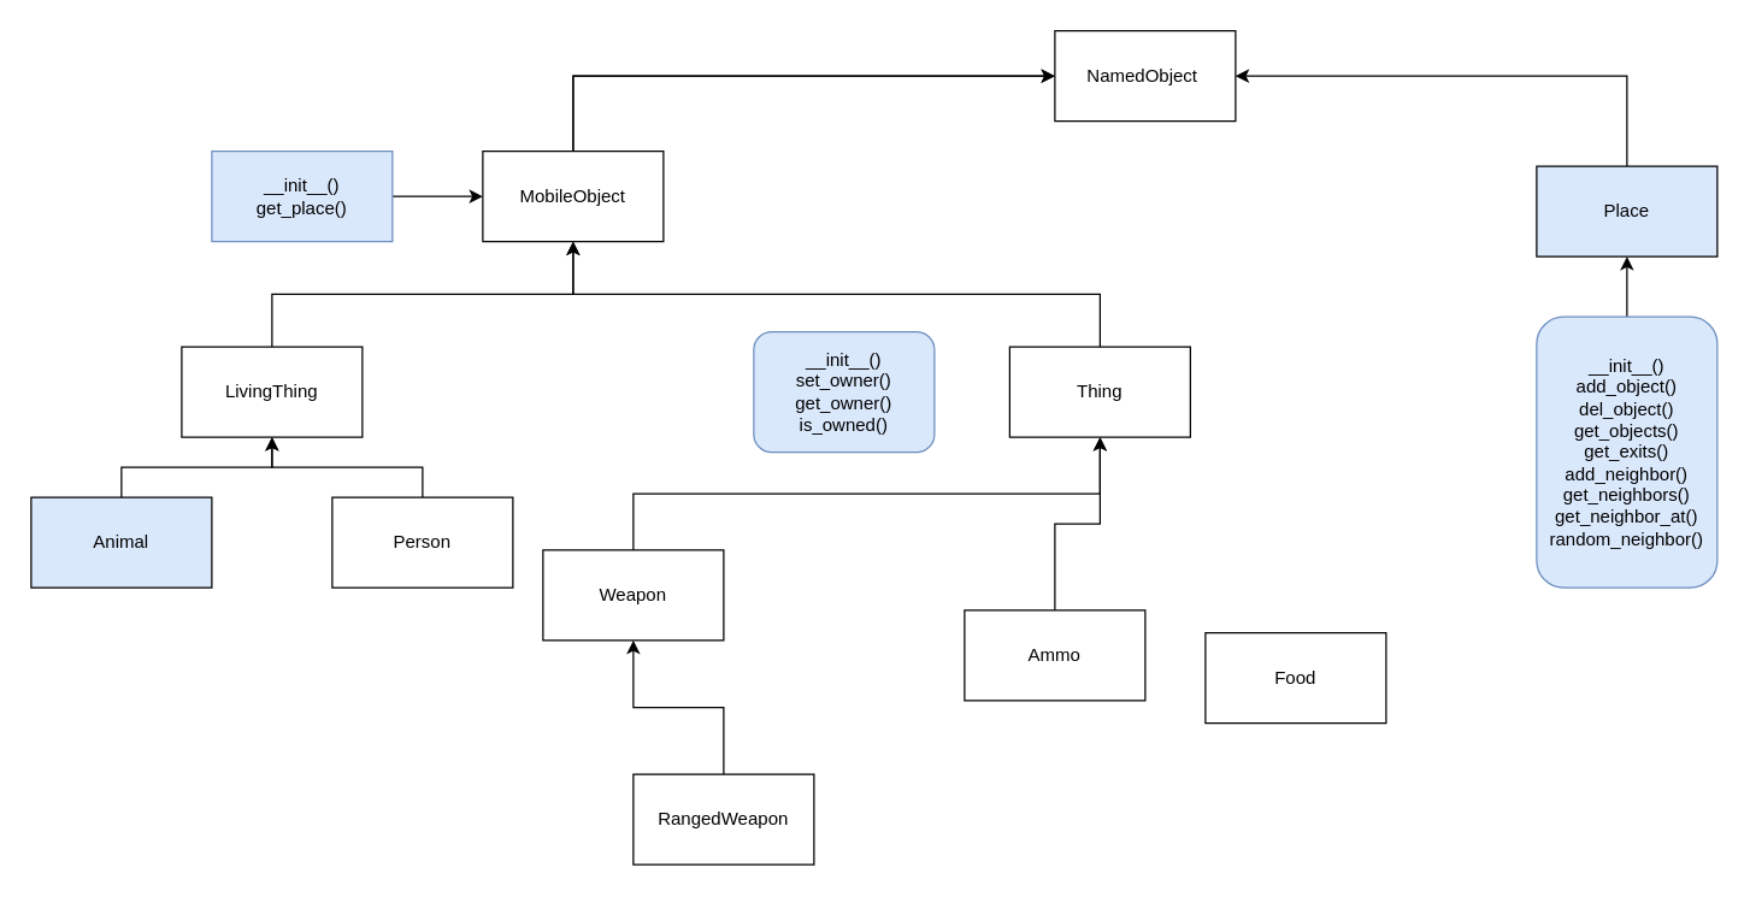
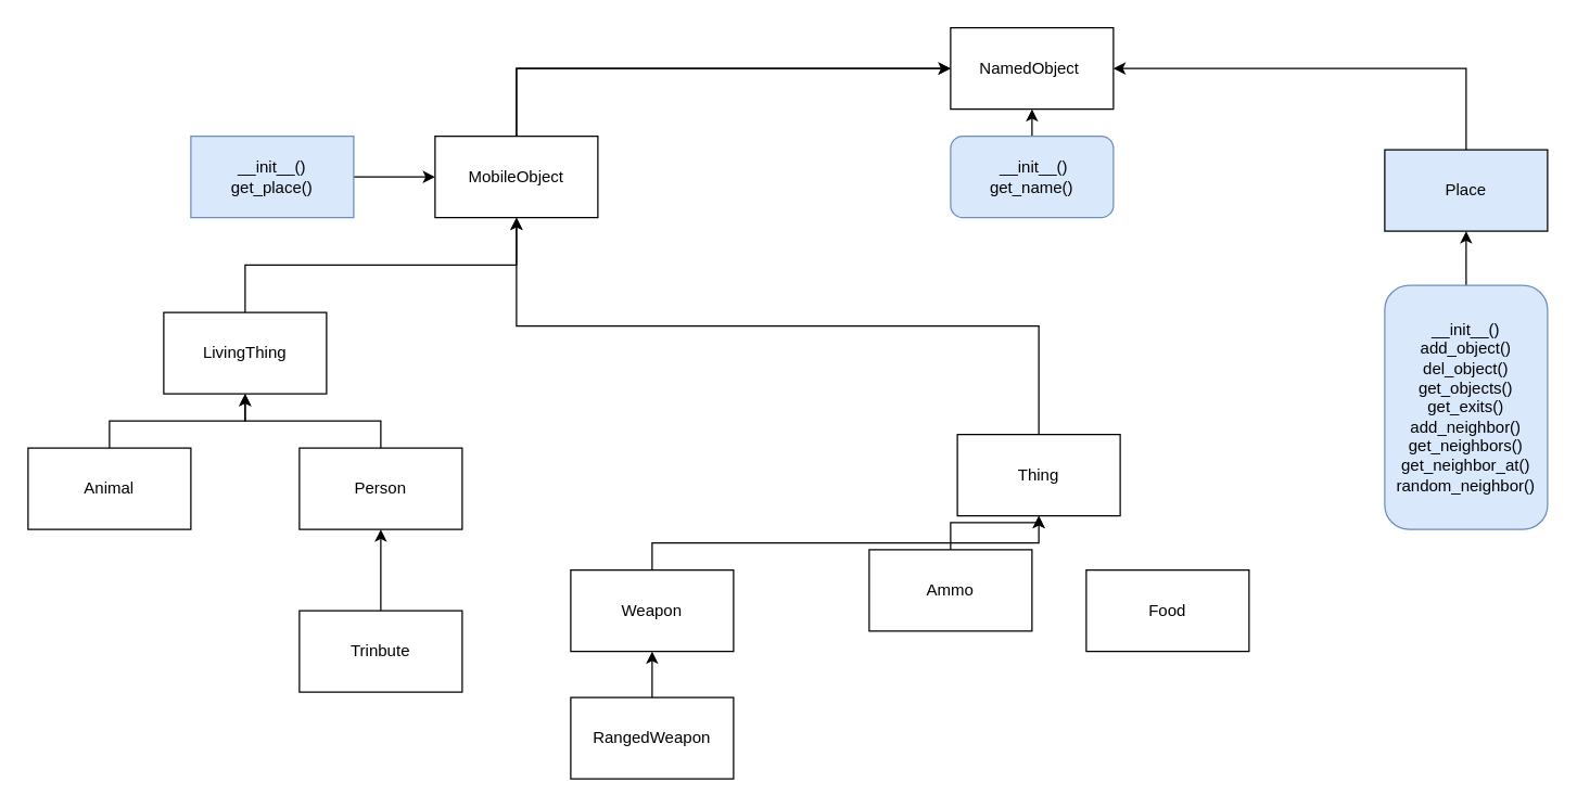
  <mxCell id="0" />
  <mxCell id="1" parent="0" />
  <mxCell id="2" value="NamedObject&amp;nbsp;" style="rounded=0;whiteSpace=wrap;html=1;" vertex="1" parent="1"><mxGeometry x="700" y="20" width="120" height="60" as="geometry" /></mxCell>
  <mxCell id="3" style="edgeStyle=orthogonalEdgeStyle;rounded=0;orthogonalLoop=1;jettySize=auto;html=1;exitX=0.5;exitY=0;exitDx=0;exitDy=0;entryX=1;entryY=0.5;entryDx=0;entryDy=0;" edge="1" parent="1" source="4" target="2"><mxGeometry relative="1" as="geometry" /></mxCell>
  <mxCell id="4" value="Place" style="rounded=0;whiteSpace=wrap;html=1;fillColor=#dae8fc;" vertex="1" parent="1"><mxGeometry x="1020" y="110" width="120" height="60" as="geometry" /></mxCell>
  <mxCell id="5" style="edgeStyle=orthogonalEdgeStyle;rounded=0;orthogonalLoop=1;jettySize=auto;html=1;exitX=0.5;exitY=0;exitDx=0;exitDy=0;entryX=0;entryY=0.5;entryDx=0;entryDy=0;" edge="1" parent="1" source="7" target="2"><mxGeometry relative="1" as="geometry" /></mxCell>
  <mxCell id="6" style="edgeStyle=orthogonalEdgeStyle;rounded=0;orthogonalLoop=1;jettySize=auto;html=1;exitX=0.5;exitY=0;exitDx=0;exitDy=0;entryX=0;entryY=0.5;entryDx=0;entryDy=0;" edge="1" parent="1" source="7" target="2"><mxGeometry relative="1" as="geometry" /></mxCell>
  <mxCell id="7" value="MobileObject" style="rounded=0;whiteSpace=wrap;html=1;" vertex="1" parent="1"><mxGeometry x="320" y="100" width="120" height="60" as="geometry" /></mxCell>
  <mxCell id="8" style="edgeStyle=orthogonalEdgeStyle;rounded=0;orthogonalLoop=1;jettySize=auto;html=1;exitX=0.5;exitY=0;exitDx=0;exitDy=0;entryX=0.5;entryY=1;entryDx=0;entryDy=0;" edge="1" parent="1" source="9" target="7"><mxGeometry relative="1" as="geometry" /></mxCell>
- <mxCell id="9" value="Thing" style="rounded=0;whiteSpace=wrap;html=1;" vertex="1" parent="1"><mxGeometry x="670" y="230" width="120" height="60" as="geometry" /></mxCell>
+ <mxCell id="9" value="Thing" style="rounded=0;whiteSpace=wrap;html=1;" vertex="1" parent="1"><mxGeometry x="705" y="320" width="120" height="60" as="geometry" /></mxCell>
  <mxCell id="10" style="edgeStyle=orthogonalEdgeStyle;rounded=0;orthogonalLoop=1;jettySize=auto;html=1;exitX=0.5;exitY=0;exitDx=0;exitDy=0;entryX=0.5;entryY=1;entryDx=0;entryDy=0;" edge="1" parent="1" source="11" target="7"><mxGeometry relative="1" as="geometry" /></mxCell>
  <mxCell id="11" value="LivingThing" style="rounded=0;whiteSpace=wrap;html=1;" vertex="1" parent="1"><mxGeometry x="120" y="230" width="120" height="60" as="geometry" /></mxCell>
  <mxCell id="12" style="edgeStyle=orthogonalEdgeStyle;rounded=0;orthogonalLoop=1;jettySize=auto;html=1;exitX=0.5;exitY=0;exitDx=0;exitDy=0;entryX=0.5;entryY=1;entryDx=0;entryDy=0;" edge="1" parent="1" source="13" target="11"><mxGeometry relative="1" as="geometry" /></mxCell>
  <mxCell id="13" value="Person" style="rounded=0;whiteSpace=wrap;html=1;" vertex="1" parent="1"><mxGeometry x="220" y="330" width="120" height="60" as="geometry" /></mxCell>
  <mxCell id="14" style="edgeStyle=orthogonalEdgeStyle;rounded=0;orthogonalLoop=1;jettySize=auto;html=1;exitX=0.5;exitY=0;exitDx=0;exitDy=0;entryX=0.5;entryY=1;entryDx=0;entryDy=0;" edge="1" parent="1" source="15" target="9"><mxGeometry relative="1" as="geometry" /></mxCell>
- <mxCell id="15" value="Weapon" style="rounded=0;whiteSpace=wrap;html=1;" vertex="1" parent="1"><mxGeometry x="360" y="365" width="120" height="60" as="geometry" /></mxCell>
+ <mxCell id="15" value="Weapon" style="rounded=0;whiteSpace=wrap;html=1;" vertex="1" parent="1"><mxGeometry x="420" y="420" width="120" height="60" as="geometry" /></mxCell>
  <mxCell id="16" style="edgeStyle=orthogonalEdgeStyle;rounded=0;orthogonalLoop=1;jettySize=auto;html=1;exitX=0.5;exitY=0;exitDx=0;exitDy=0;entryX=0.5;entryY=1;entryDx=0;entryDy=0;" edge="1" parent="1" source="17" target="9"><mxGeometry relative="1" as="geometry" /></mxCell>
  <mxCell id="17" value="Ammo" style="rounded=0;whiteSpace=wrap;html=1;" vertex="1" parent="1"><mxGeometry x="640" y="405" width="120" height="60" as="geometry" /></mxCell>
  <mxCell id="18" style="edgeStyle=orthogonalEdgeStyle;rounded=0;orthogonalLoop=1;jettySize=auto;html=1;exitX=0.5;exitY=0;exitDx=0;exitDy=0;" edge="1" parent="1" source="19" target="15"><mxGeometry relative="1" as="geometry" /></mxCell>
  <mxCell id="19" value="RangedWeapon" style="rounded=0;whiteSpace=wrap;html=1;" vertex="1" parent="1"><mxGeometry x="420" y="514" width="120" height="60" as="geometry" /></mxCell>
  <mxCell id="20" value="Food" style="rounded=0;whiteSpace=wrap;html=1;" vertex="1" parent="1"><mxGeometry x="800" y="420" width="120" height="60" as="geometry" /></mxCell>
  <mxCell id="21" style="edgeStyle=orthogonalEdgeStyle;rounded=0;orthogonalLoop=1;jettySize=auto;html=1;exitX=0.5;exitY=0;exitDx=0;exitDy=0;" edge="1" parent="1" source="22" target="11"><mxGeometry relative="1" as="geometry" /></mxCell>
- <mxCell id="22" value="Animal" style="rounded=0;whiteSpace=wrap;html=1;fillColor=#dae8fc;" vertex="1" parent="1"><mxGeometry x="20" y="330" width="120" height="60" as="geometry" /></mxCell>
+ <mxCell id="22" value="Animal" style="rounded=0;whiteSpace=wrap;html=1;" vertex="1" parent="1"><mxGeometry x="20" y="330" width="120" height="60" as="geometry" /></mxCell>
+ <mxCell id="23" style="edgeStyle=orthogonalEdgeStyle;rounded=0;orthogonalLoop=1;jettySize=auto;html=1;exitX=0.5;exitY=0;exitDx=0;exitDy=0;entryX=0.5;entryY=1;entryDx=0;entryDy=0;" edge="1" parent="1" source="24" target="13"><mxGeometry relative="1" as="geometry" /></mxCell>
+ <mxCell id="24" value="Trinbute" style="rounded=0;whiteSpace=wrap;html=1;" vertex="1" parent="1"><mxGeometry x="220" y="450" width="120" height="60" as="geometry" /></mxCell>
+ <mxCell id="25" style="edgeStyle=orthogonalEdgeStyle;rounded=0;orthogonalLoop=1;jettySize=auto;html=1;exitX=0.5;exitY=0;exitDx=0;exitDy=0;entryX=0.5;entryY=1;entryDx=0;entryDy=0;" edge="1" parent="1" source="26" target="2"><mxGeometry relative="1" as="geometry" /></mxCell>
+ <mxCell id="26" value="&amp;nbsp;__init__()&lt;br&gt;get_name()" style="rounded=1;whiteSpace=wrap;html=1;fillColor=#dae8fc;strokeColor=#6c8ebf;" vertex="1" parent="1"><mxGeometry x="700" y="100" width="120" height="60" as="geometry" /></mxCell>
  <mxCell id="27" style="edgeStyle=orthogonalEdgeStyle;rounded=0;orthogonalLoop=1;jettySize=auto;html=1;exitX=0.5;exitY=0;exitDx=0;exitDy=0;entryX=0.5;entryY=1;entryDx=0;entryDy=0;" edge="1" parent="1" source="28" target="4"><mxGeometry relative="1" as="geometry" /></mxCell>
  <mxCell id="28" value="__init__()&lt;br&gt;add_object()&lt;br&gt;del_object()&lt;br&gt;get_objects()&lt;br&gt;get_exits()&lt;br&gt;add_neighbor()&lt;br&gt;get_neighbors()&lt;br&gt;get_neighbor_at()&lt;br&gt;random_neighbor()" style="rounded=1;whiteSpace=wrap;html=1;fillColor=#dae8fc;strokeColor=#6c8ebf;" vertex="1" parent="1"><mxGeometry x="1020" y="210" width="120" height="180" as="geometry" /></mxCell>
  <mxCell id="29" style="edgeStyle=orthogonalEdgeStyle;rounded=0;orthogonalLoop=1;jettySize=auto;html=1;exitX=1;exitY=0.5;exitDx=0;exitDy=0;entryX=0;entryY=0.5;entryDx=0;entryDy=0;" edge="1" parent="1" source="30" target="7"><mxGeometry relative="1" as="geometry" /></mxCell>
  <mxCell id="30" value="__init__()&lt;br&gt;get_place()" style="whiteSpace=wrap;html=1;fillColor=#dae8fc;strokeColor=#6c8ebf;rounded=0;" vertex="1" parent="1"><mxGeometry x="140" y="100" width="120" height="60" as="geometry" /></mxCell>
- <mxCell id="31" value="__init__()&lt;br&gt;set_owner()&lt;br&gt;get_owner()&lt;br&gt;is_owned()" style="rounded=1;whiteSpace=wrap;html=1;fillColor=#dae8fc;strokeColor=#6c8ebf;" vertex="1" parent="1"><mxGeometry x="500" y="220" width="120" height="80" as="geometry" /></mxCell>
